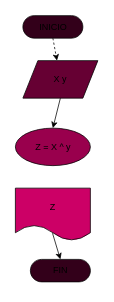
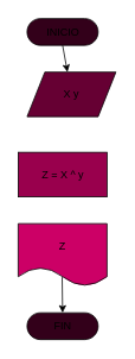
  <mxCell id="0" />
  <mxCell id="1" parent="0" />
- <mxCell id="2" style="edgeStyle=none;html=1;exitX=0.5;exitY=0.5;exitDx=0;exitDy=15;exitPerimeter=0;dashed=1;" edge="1" parent="1" source="3" target="5"><mxGeometry relative="1" as="geometry" /></mxCell>
+ <mxCell id="2" style="edgeStyle=none;html=1;exitX=0.5;exitY=0.5;exitDx=0;exitDy=15;exitPerimeter=0;" edge="1" parent="1" source="3" target="5"><mxGeometry relative="1" as="geometry" /></mxCell>
  <mxCell id="3" value="INICIO" style="html=1;dashed=0;whitespace=wrap;shape=mxgraph.dfd.start;fillColor=#33001A;" vertex="1" parent="1"><mxGeometry x="30" y="20" width="80" height="30" as="geometry" /></mxCell>
- <mxCell id="4" style="edgeStyle=none;html=1;exitX=0.5;exitY=1;exitDx=0;exitDy=0;entryX=0.5;entryY=0;entryDx=0;entryDy=0;" edge="1" parent="1" source="5" target="6"><mxGeometry relative="1" as="geometry" /></mxCell>
  <mxCell id="5" value="X y" style="shape=parallelogram;perimeter=parallelogramPerimeter;whiteSpace=wrap;html=1;dashed=0;fillColor=#660033;" vertex="1" parent="1"><mxGeometry x="30" y="80" width="100" height="50" as="geometry" /></mxCell>
- <mxCell id="6" value="Z = X ^ y" style="ellipse;html=1;dashed=0;whitespace=wrap;fillColor=#99004D;" vertex="1" parent="1"><mxGeometry x="20" y="170" width="100" height="50" as="geometry" /></mxCell>
+ <mxCell id="6" value="Z = X ^ y" style="html=1;dashed=0;whitespace=wrap;fillColor=#99004D;" vertex="1" parent="1"><mxGeometry x="20" y="170" width="100" height="50" as="geometry" /></mxCell>
  <mxCell id="7" value="Z" style="shape=document;whiteSpace=wrap;html=1;boundedLbl=1;dashed=0;flipH=1;fillColor=#CC0066;" vertex="1" parent="1"><mxGeometry x="20" y="250" width="100" height="70" as="geometry" /></mxCell>
- <mxCell id="8" value="FIN" style="html=1;dashed=0;whitespace=wrap;shape=mxgraph.dfd.start;fillColor=#33001A;" vertex="1" parent="1"><mxGeometry x="40" y="345" width="80" height="30" as="geometry" /></mxCell>
+ <mxCell id="8" value="FIN" style="html=1;dashed=0;whitespace=wrap;shape=mxgraph.dfd.start;fillColor=#33001A;" vertex="1" parent="1"><mxGeometry x="30" y="350" width="80" height="30" as="geometry" /></mxCell>
  <mxCell id="9" style="edgeStyle=none;html=1;exitX=0.5;exitY=1;exitDx=0;exitDy=0;entryX=0.5;entryY=0.5;entryDx=0;entryDy=-15;entryPerimeter=0;" edge="1" parent="1" target="8"><mxGeometry relative="1" as="geometry"><mxPoint x="69.5" y="310" as="sourcePoint" /><mxPoint x="69.5" y="340" as="targetPoint" /></mxGeometry></mxCell>
